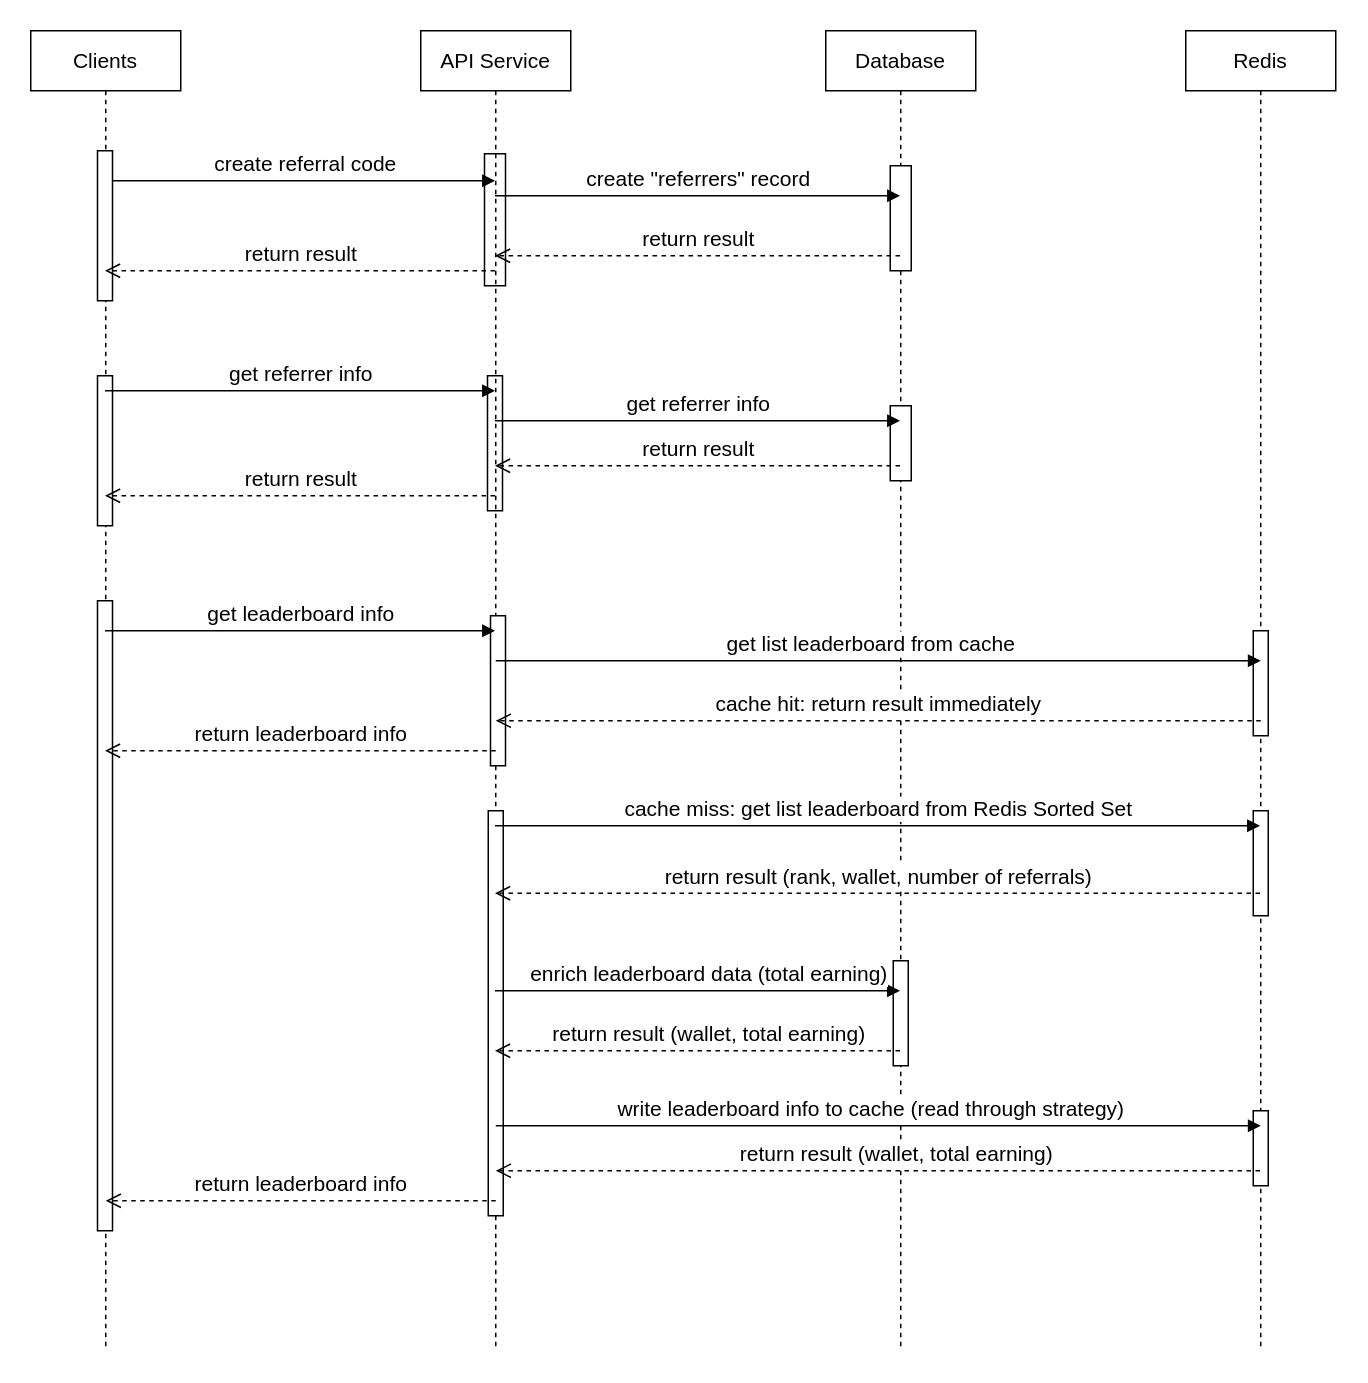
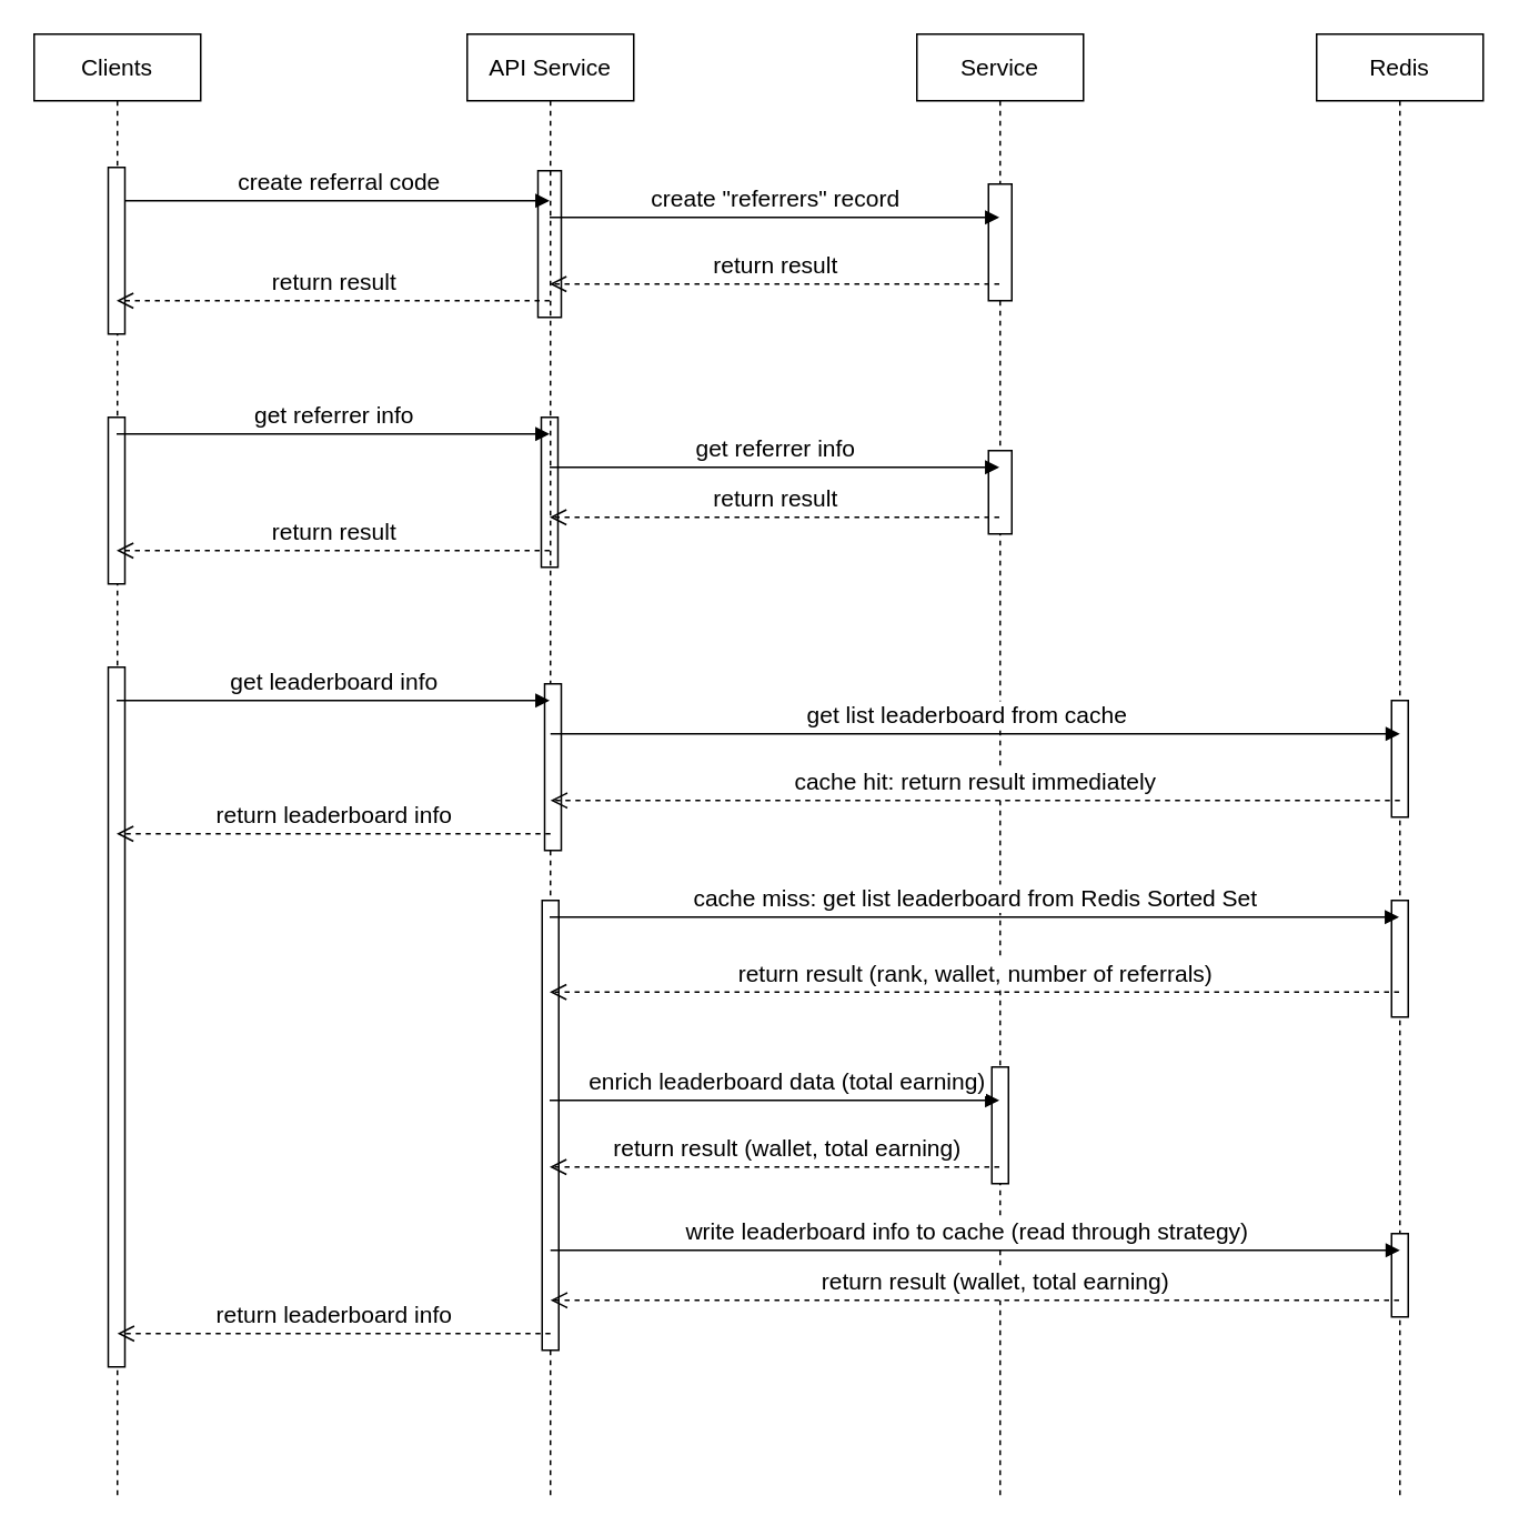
  <mxCell id="0" />
  <mxCell id="1" parent="0" />
  <mxCell id="2" value="" style="html=1;points=[];perimeter=orthogonalPerimeter;" parent="1" vertex="1"><mxGeometry x="324.5" y="250" width="10" height="90" as="geometry" /></mxCell>
  <mxCell id="3" value="" style="html=1;points=[];perimeter=orthogonalPerimeter;" parent="1" vertex="1"><mxGeometry x="322.5" y="102" width="14" height="88" as="geometry" /></mxCell>
  <mxCell id="4" value="Clients" style="shape=umlLifeline;perimeter=lifelinePerimeter;whiteSpace=wrap;html=1;container=1;collapsible=0;recursiveResize=0;outlineConnect=0;fontSize=14;" parent="1" vertex="1"><mxGeometry x="20" y="20" width="100" height="880" as="geometry" /></mxCell>
  <mxCell id="5" value="" style="html=1;points=[];perimeter=orthogonalPerimeter;" parent="4" vertex="1"><mxGeometry x="44.5" y="80" width="10" height="100" as="geometry" /></mxCell>
  <mxCell id="6" value="" style="html=1;points=[];perimeter=orthogonalPerimeter;" parent="4" vertex="1"><mxGeometry x="44.5" y="230" width="10" height="100" as="geometry" /></mxCell>
  <mxCell id="7" value="" style="html=1;points=[];perimeter=orthogonalPerimeter;" parent="4" vertex="1"><mxGeometry x="44.5" y="380" width="10" height="420" as="geometry" /></mxCell>
  <mxCell id="8" value="API Service" style="shape=umlLifeline;perimeter=lifelinePerimeter;whiteSpace=wrap;html=1;container=1;collapsible=0;recursiveResize=0;outlineConnect=0;fontSize=14;" parent="1" vertex="1"><mxGeometry x="280" y="20" width="100" height="880" as="geometry" /></mxCell>
  <mxCell id="9" value="" style="html=1;points=[];perimeter=orthogonalPerimeter;" parent="8" vertex="1"><mxGeometry x="46.5" y="390" width="10" height="100" as="geometry" /></mxCell>
  <mxCell id="10" value="" style="html=1;points=[];perimeter=orthogonalPerimeter;" parent="8" vertex="1"><mxGeometry x="45" y="520" width="10" height="270" as="geometry" /></mxCell>
- <mxCell id="11" value="Database" style="shape=umlLifeline;perimeter=lifelinePerimeter;whiteSpace=wrap;html=1;container=1;collapsible=0;recursiveResize=0;outlineConnect=0;fontSize=14;" parent="1" vertex="1"><mxGeometry x="550" y="20" width="100" height="880" as="geometry" /></mxCell>
+ <mxCell id="11" value="Service" style="shape=umlLifeline;perimeter=lifelinePerimeter;whiteSpace=wrap;html=1;container=1;collapsible=0;recursiveResize=0;outlineConnect=0;fontSize=14;" parent="1" vertex="1"><mxGeometry x="550" y="20" width="100" height="880" as="geometry" /></mxCell>
  <mxCell id="12" value="" style="html=1;points=[];perimeter=orthogonalPerimeter;" parent="11" vertex="1"><mxGeometry x="43" y="90" width="14" height="70" as="geometry" /></mxCell>
  <mxCell id="13" value="" style="html=1;points=[];perimeter=orthogonalPerimeter;" parent="11" vertex="1"><mxGeometry x="43" y="250" width="14" height="50" as="geometry" /></mxCell>
  <mxCell id="14" value="" style="html=1;points=[];perimeter=orthogonalPerimeter;" parent="11" vertex="1"><mxGeometry x="45" y="620" width="10" height="70" as="geometry" /></mxCell>
  <mxCell id="15" value="Redis" style="shape=umlLifeline;perimeter=lifelinePerimeter;whiteSpace=wrap;html=1;container=1;collapsible=0;recursiveResize=0;outlineConnect=0;fontSize=14;" parent="1" vertex="1"><mxGeometry x="790" y="20" width="100" height="880" as="geometry" /></mxCell>
  <mxCell id="16" value="" style="html=1;points=[];perimeter=orthogonalPerimeter;" parent="15" vertex="1"><mxGeometry x="45" y="400" width="10" height="70" as="geometry" /></mxCell>
  <mxCell id="17" value="" style="html=1;points=[];perimeter=orthogonalPerimeter;" parent="15" vertex="1"><mxGeometry x="45" y="520" width="10" height="70" as="geometry" /></mxCell>
  <mxCell id="18" value="" style="html=1;points=[];perimeter=orthogonalPerimeter;" parent="15" vertex="1"><mxGeometry x="45" y="720" width="10" height="50" as="geometry" /></mxCell>
  <mxCell id="19" value="create referral code" style="html=1;verticalAlign=bottom;endArrow=block;rounded=0;fontSize=14;" parent="1" source="5" edge="1"><mxGeometry width="80" relative="1" as="geometry"><mxPoint x="69.5" y="120" as="sourcePoint" /><mxPoint x="329.5" y="120" as="targetPoint" /></mxGeometry></mxCell>
  <mxCell id="20" value="create &quot;referrers&quot; record" style="html=1;verticalAlign=bottom;endArrow=block;rounded=0;fontSize=14;" parent="1" edge="1"><mxGeometry width="80" relative="1" as="geometry"><mxPoint x="329.5" y="130" as="sourcePoint" /><mxPoint x="599.5" y="130" as="targetPoint" /></mxGeometry></mxCell>
  <mxCell id="21" value="return result" style="html=1;verticalAlign=bottom;endArrow=open;dashed=1;endSize=8;rounded=0;fontSize=14;" parent="1" edge="1"><mxGeometry relative="1" as="geometry"><mxPoint x="599.5" y="170" as="sourcePoint" /><mxPoint x="329.5" y="170" as="targetPoint" /></mxGeometry></mxCell>
  <mxCell id="22" value="return result" style="html=1;verticalAlign=bottom;endArrow=open;dashed=1;endSize=8;rounded=0;fontSize=14;" parent="1" edge="1"><mxGeometry relative="1" as="geometry"><mxPoint x="329.5" y="180" as="sourcePoint" /><mxPoint x="69.5" y="180" as="targetPoint" /></mxGeometry></mxCell>
  <mxCell id="23" value="get referrer info" style="html=1;verticalAlign=bottom;endArrow=block;rounded=0;fontSize=14;" parent="1" edge="1"><mxGeometry width="80" relative="1" as="geometry"><mxPoint x="69.5" y="260" as="sourcePoint" /><mxPoint x="329.5" y="260" as="targetPoint" /></mxGeometry></mxCell>
  <mxCell id="24" value="get referrer info" style="html=1;verticalAlign=bottom;endArrow=block;rounded=0;fontSize=14;" parent="1" edge="1"><mxGeometry width="80" relative="1" as="geometry"><mxPoint x="329.5" y="280" as="sourcePoint" /><mxPoint x="599.5" y="280" as="targetPoint" /></mxGeometry></mxCell>
  <mxCell id="25" value="return result" style="html=1;verticalAlign=bottom;endArrow=open;dashed=1;endSize=8;rounded=0;fontSize=14;" parent="1" edge="1"><mxGeometry relative="1" as="geometry"><mxPoint x="599.5" y="310" as="sourcePoint" /><mxPoint x="329.5" y="310" as="targetPoint" /></mxGeometry></mxCell>
  <mxCell id="26" value="return result" style="html=1;verticalAlign=bottom;endArrow=open;dashed=1;endSize=8;rounded=0;fontSize=14;" parent="1" edge="1"><mxGeometry relative="1" as="geometry"><mxPoint x="329.5" y="330" as="sourcePoint" /><mxPoint x="69.5" y="330" as="targetPoint" /></mxGeometry></mxCell>
  <mxCell id="27" value="get leaderboard info" style="html=1;verticalAlign=bottom;endArrow=block;rounded=0;fontSize=14;" parent="1" edge="1"><mxGeometry width="80" relative="1" as="geometry"><mxPoint x="69.5" y="420" as="sourcePoint" /><mxPoint x="329.5" y="420" as="targetPoint" /></mxGeometry></mxCell>
  <mxCell id="28" value="cache miss: get list leaderboard from Redis Sorted Set" style="html=1;verticalAlign=bottom;endArrow=block;rounded=0;fontSize=14;" parent="1" edge="1"><mxGeometry width="80" relative="1" as="geometry"><mxPoint x="329.5" y="550" as="sourcePoint" /><mxPoint x="839.5" y="550" as="targetPoint" /></mxGeometry></mxCell>
  <mxCell id="29" value="return result (rank, wallet, number of referrals)" style="html=1;verticalAlign=bottom;endArrow=open;dashed=1;endSize=8;rounded=0;fontSize=14;" parent="1" edge="1"><mxGeometry relative="1" as="geometry"><mxPoint x="839.5" y="595" as="sourcePoint" /><mxPoint x="329.5" y="595" as="targetPoint" /></mxGeometry></mxCell>
  <mxCell id="30" value="enrich leaderboard data (total earning)" style="html=1;verticalAlign=bottom;endArrow=block;rounded=0;fontSize=14;" parent="1" edge="1"><mxGeometry x="0.041" width="80" relative="1" as="geometry"><mxPoint x="329.5" y="660" as="sourcePoint" /><mxPoint x="599.5" y="660" as="targetPoint" /><mxPoint x="1" as="offset" /></mxGeometry></mxCell>
  <mxCell id="31" value="return result (wallet, total earning)" style="html=1;verticalAlign=bottom;endArrow=open;dashed=1;endSize=8;rounded=0;fontSize=14;" parent="1" edge="1"><mxGeometry x="-0.041" relative="1" as="geometry"><mxPoint x="599.5" y="700" as="sourcePoint" /><mxPoint x="329.5" y="700" as="targetPoint" /><mxPoint x="1" as="offset" /></mxGeometry></mxCell>
  <mxCell id="32" value="return leaderboard info" style="html=1;verticalAlign=bottom;endArrow=open;dashed=1;endSize=8;rounded=0;fontSize=14;" parent="1" edge="1"><mxGeometry relative="1" as="geometry"><mxPoint x="330" y="800" as="sourcePoint" /><mxPoint x="70" y="800" as="targetPoint" /><mxPoint as="offset" /></mxGeometry></mxCell>
  <mxCell id="33" value="get list leaderboard from cache" style="html=1;verticalAlign=bottom;endArrow=block;rounded=0;fontSize=14;" parent="1" edge="1"><mxGeometry x="-0.02" width="80" relative="1" as="geometry"><mxPoint x="330" y="440" as="sourcePoint" /><mxPoint x="840" y="440" as="targetPoint" /><mxPoint as="offset" /></mxGeometry></mxCell>
  <mxCell id="34" value="write leaderboard info to cache (read through strategy)" style="html=1;verticalAlign=bottom;endArrow=block;rounded=0;fontSize=14;" parent="1" edge="1"><mxGeometry x="-0.02" width="80" relative="1" as="geometry"><mxPoint x="330" y="750" as="sourcePoint" /><mxPoint x="840" y="750" as="targetPoint" /><mxPoint as="offset" /></mxGeometry></mxCell>
  <mxCell id="35" value="cache hit: return result immediately" style="html=1;verticalAlign=bottom;endArrow=open;dashed=1;endSize=8;rounded=0;fontSize=14;" parent="1" edge="1"><mxGeometry relative="1" as="geometry"><mxPoint x="840" y="480" as="sourcePoint" /><mxPoint x="330" y="480" as="targetPoint" /></mxGeometry></mxCell>
  <mxCell id="36" value="return leaderboard info" style="html=1;verticalAlign=bottom;endArrow=open;dashed=1;endSize=8;rounded=0;fontSize=14;" parent="1" target="4" edge="1"><mxGeometry relative="1" as="geometry"><mxPoint x="330" y="500" as="sourcePoint" /><mxPoint x="-180" y="500" as="targetPoint" /></mxGeometry></mxCell>
  <mxCell id="37" value="return result (wallet, total earning)" style="html=1;verticalAlign=bottom;endArrow=open;dashed=1;endSize=8;rounded=0;fontSize=14;" parent="1" source="15" edge="1"><mxGeometry x="-0.041" relative="1" as="geometry"><mxPoint x="600" y="780" as="sourcePoint" /><mxPoint x="330" y="780" as="targetPoint" /><mxPoint x="1" as="offset" /></mxGeometry></mxCell>
